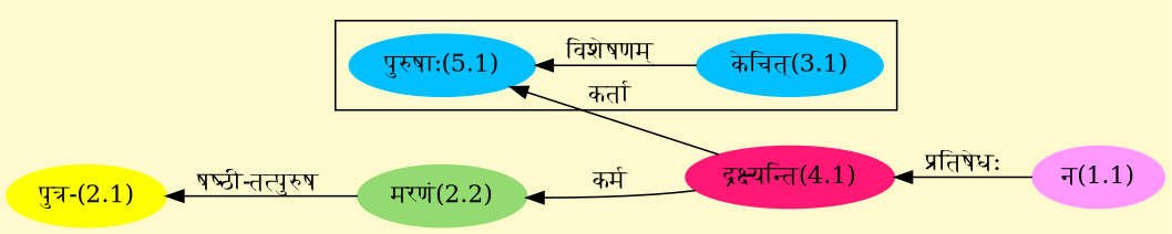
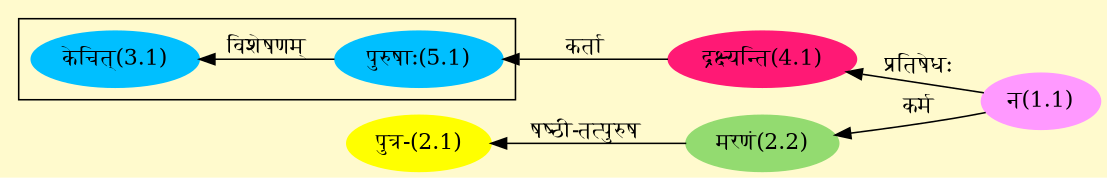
  digraph {
    bgcolor=lemonchiffon1
    compound=true
    rankdir=LR
    node [color="#00BFFF" style=filled]
    edge [dir=back]
    n1 [label="केचित्(3.1)"]
    n2 [label="पुरुषाः(5.1)"]
    n3 [color="#FF1975" label="द्रक्ष्यन्ति(4.1)"]
    n4 [color="#FF99FF" label="न(1.1)"]
    n5 [color="#FFFF00" label="पुत्र-(2.1)"]
    n6 [color="#93DB70" label="मरणं(2.2)"]
    subgraph cluster_1 {
      n1
      n2
    }
-   n2 -> n1 [label="विशेषणम्"]
+   n1 -> n2 [label="विशेषणम्"]
    n2 -> n3 [label="कर्ता"]
    n3 -> n4 [label="प्रतिषेधः"]
    n5 -> n6 [label="षष्ठी-तत्पुरुष"]
-   n6 -> n3 [label="कर्म"]
+   n6 -> n4 [label="कर्म"]
  }
